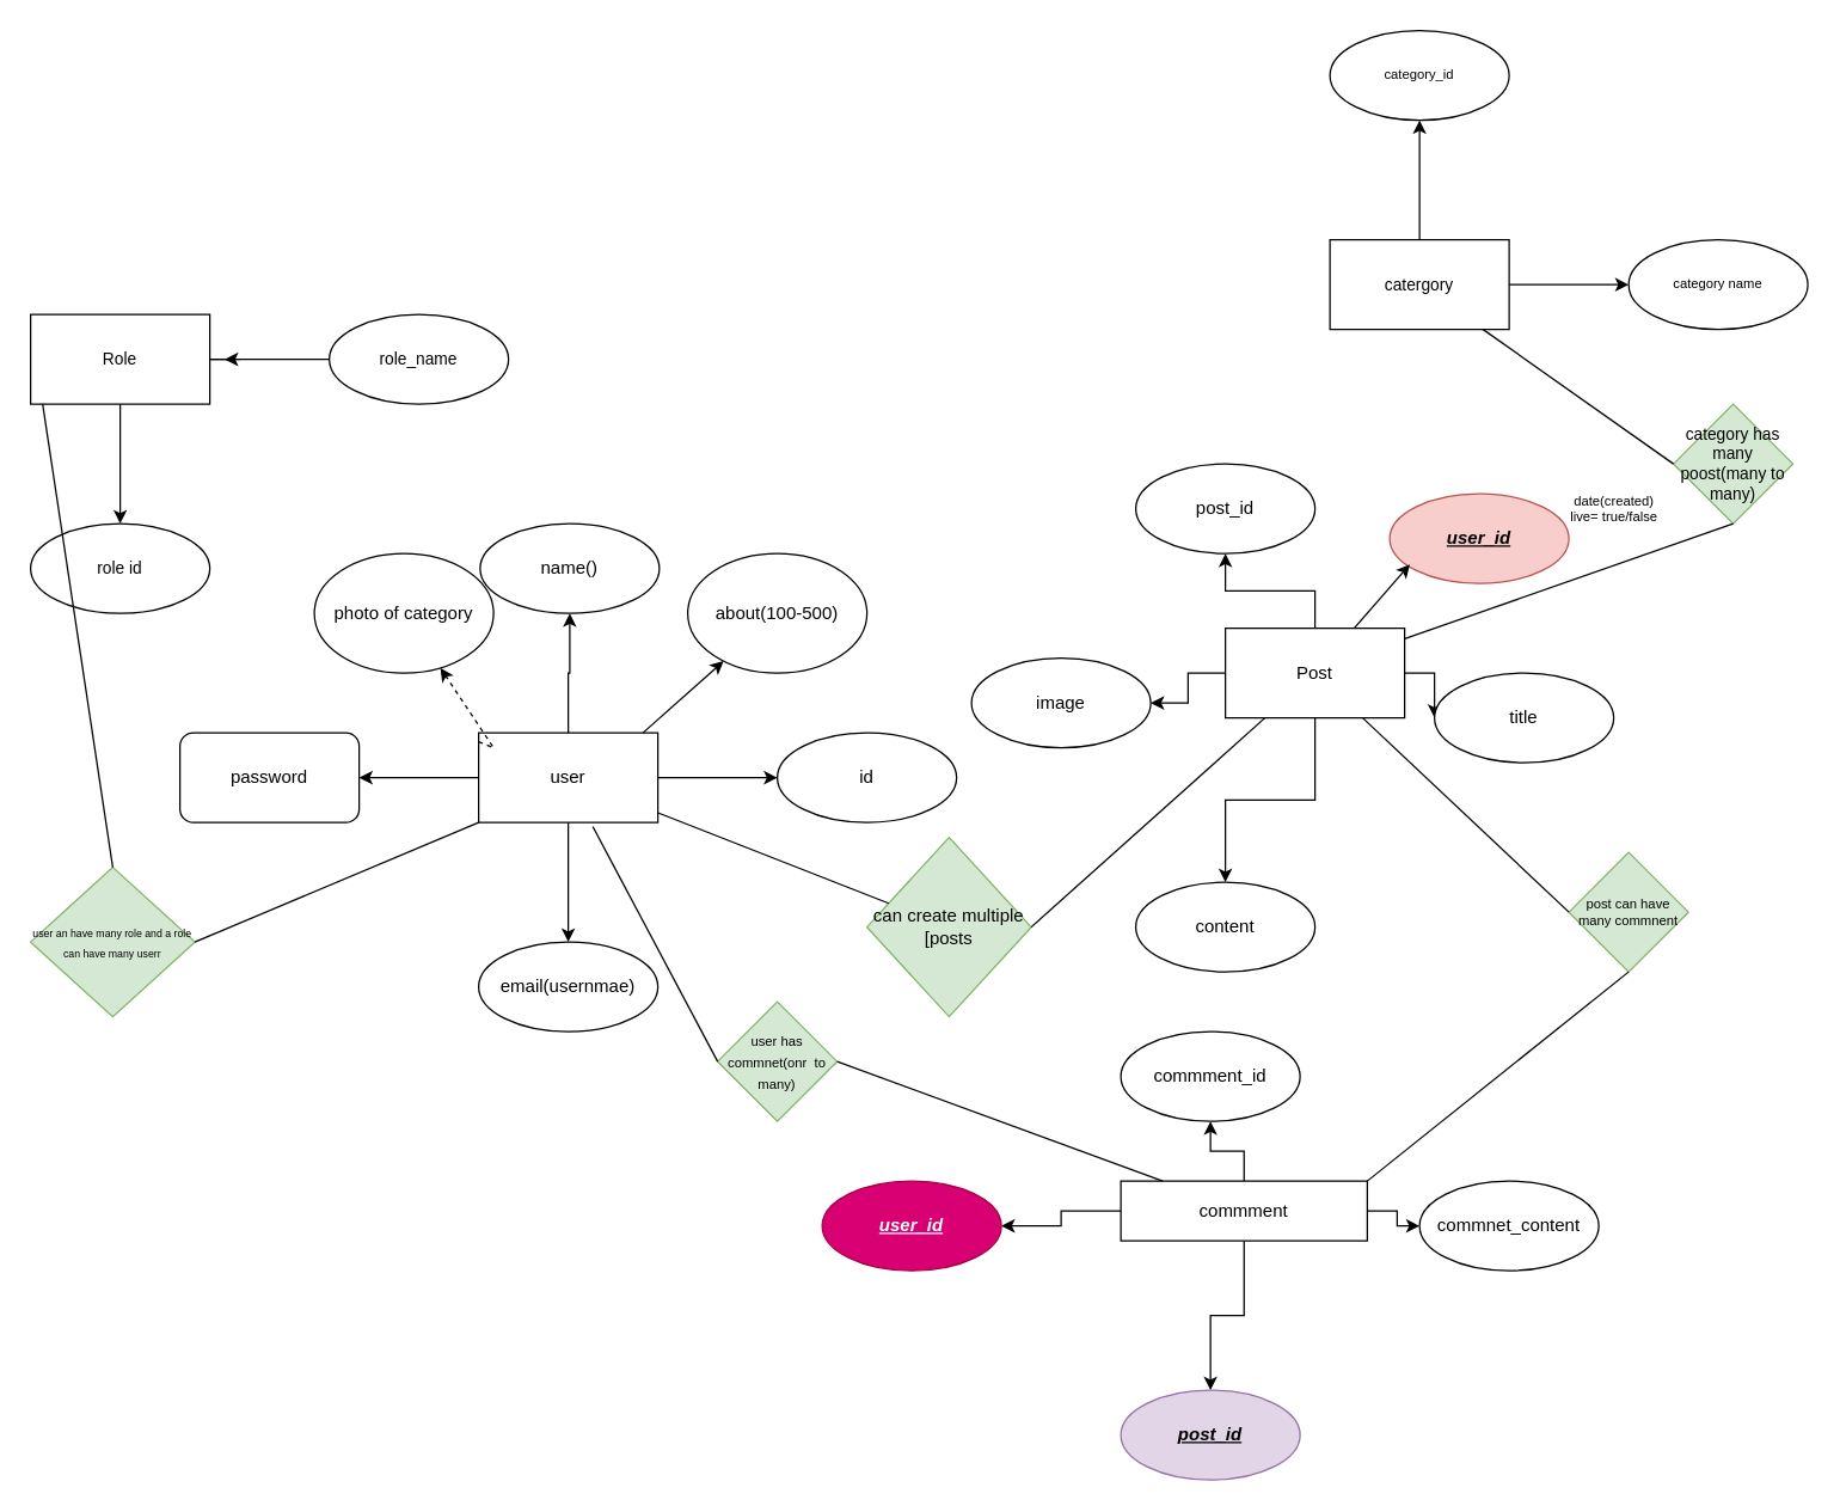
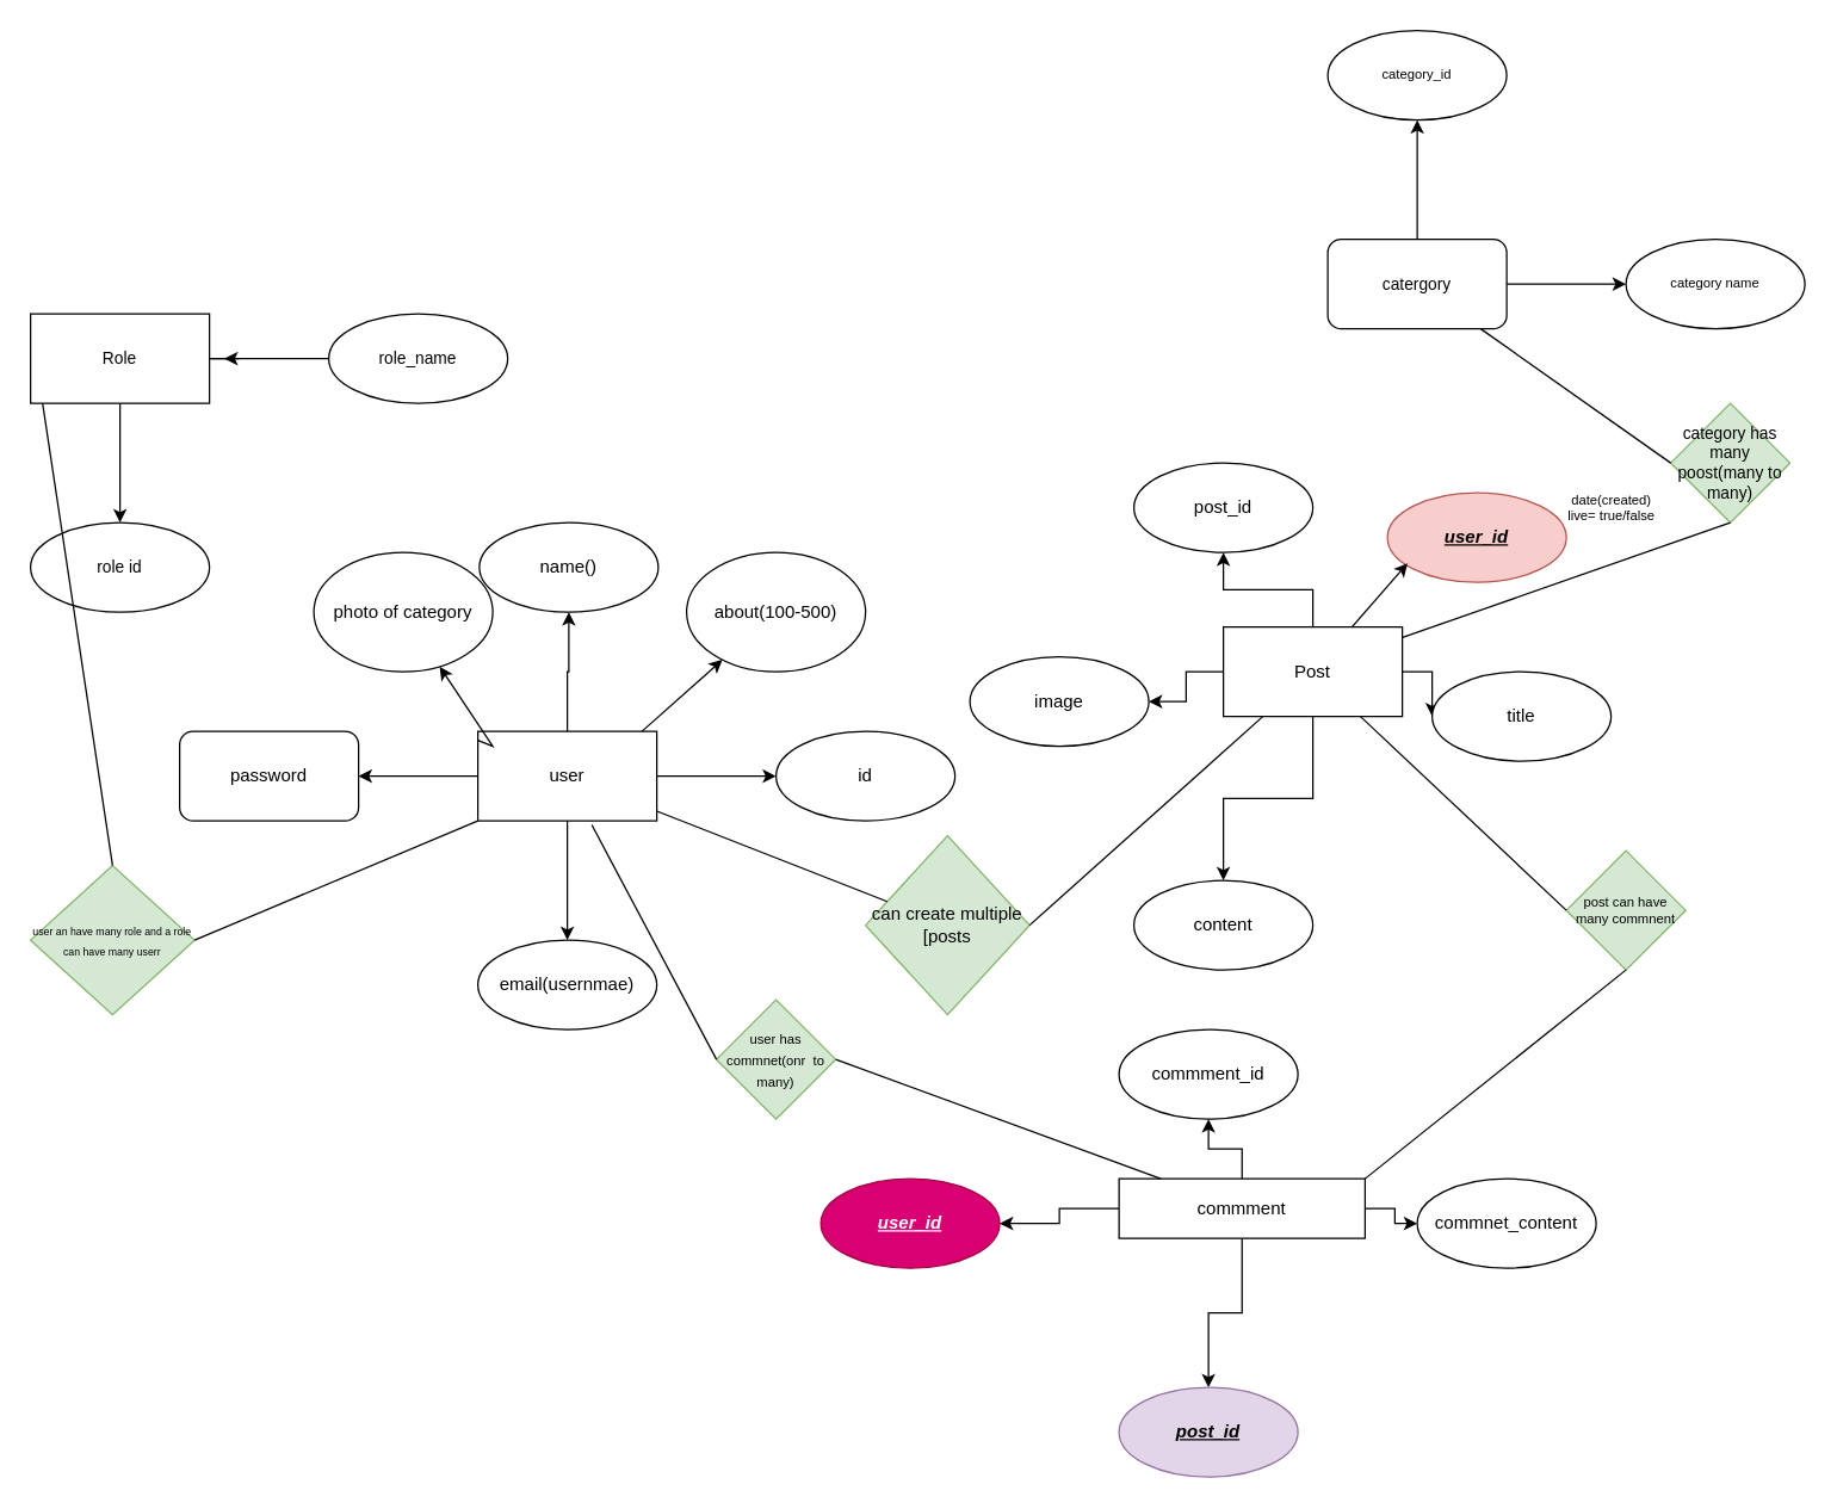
  <mxCell id="0" />
  <mxCell id="1" parent="0" />
  <mxCell id="2" value="" style="edgeStyle=orthogonalEdgeStyle;rounded=0;orthogonalLoop=1;jettySize=auto;html=1;" edge="1" parent="1" source="6" target="7"><mxGeometry relative="1" as="geometry" /></mxCell>
  <mxCell id="3" value="" style="edgeStyle=orthogonalEdgeStyle;rounded=0;orthogonalLoop=1;jettySize=auto;html=1;" edge="1" parent="1" source="6" target="8"><mxGeometry relative="1" as="geometry" /></mxCell>
  <mxCell id="4" value="" style="edgeStyle=orthogonalEdgeStyle;rounded=0;orthogonalLoop=1;jettySize=auto;html=1;" edge="1" parent="1" source="6" target="9"><mxGeometry relative="1" as="geometry" /></mxCell>
  <mxCell id="5" value="" style="edgeStyle=orthogonalEdgeStyle;rounded=0;orthogonalLoop=1;jettySize=auto;html=1;" edge="1" parent="1" source="6" target="10"><mxGeometry relative="1" as="geometry" /></mxCell>
  <mxCell id="6" value="user" style="whiteSpace=wrap;html=1;" vertex="1" parent="1"><mxGeometry x="320" y="490" width="120" height="60" as="geometry" /></mxCell>
  <mxCell id="7" value="name()" style="ellipse;whiteSpace=wrap;html=1;" vertex="1" parent="1"><mxGeometry x="321" y="350" width="120" height="60" as="geometry" /></mxCell>
  <mxCell id="8" value="id" style="ellipse;whiteSpace=wrap;html=1;" vertex="1" parent="1"><mxGeometry x="520" y="490" width="120" height="60" as="geometry" /></mxCell>
  <mxCell id="9" value="email(usernmae)" style="ellipse;whiteSpace=wrap;html=1;" vertex="1" parent="1"><mxGeometry x="320" y="630" width="120" height="60" as="geometry" /></mxCell>
  <mxCell id="10" value="password" style="whiteSpace=wrap;html=1;rounded=1;" vertex="1" parent="1"><mxGeometry x="120" y="490" width="120" height="60" as="geometry" /></mxCell>
  <mxCell id="11" value="" style="endArrow=classic;html=1;rounded=0;" edge="1" parent="1" source="6" target="12"><mxGeometry width="50" height="50" relative="1" as="geometry"><mxPoint x="400" y="460" as="sourcePoint" /><mxPoint x="450" y="410" as="targetPoint" /><Array as="points"><mxPoint x="430" y="490" /></Array></mxGeometry></mxCell>
  <mxCell id="12" value="about(100-500)" style="ellipse;whiteSpace=wrap;html=1;" vertex="1" parent="1"><mxGeometry x="460" y="370" width="120" height="80" as="geometry" /></mxCell>
- <mxCell id="13" value="" style="endArrow=classic;html=1;rounded=0;dashed=1;" edge="1" parent="1" source="6" target="14"><mxGeometry width="50" height="50" relative="1" as="geometry"><mxPoint x="400" y="460" as="sourcePoint" /><mxPoint x="270" y="410" as="targetPoint" /><Array as="points"><mxPoint x="330" y="500" /></Array></mxGeometry></mxCell>
+ <mxCell id="13" value="" style="endArrow=classic;html=1;rounded=0;" edge="1" parent="1" source="6" target="14"><mxGeometry width="50" height="50" relative="1" as="geometry"><mxPoint x="400" y="460" as="sourcePoint" /><mxPoint x="270" y="410" as="targetPoint" /><Array as="points"><mxPoint x="330" y="500" /></Array></mxGeometry></mxCell>
  <mxCell id="14" value="photo of category" style="ellipse;whiteSpace=wrap;html=1;" vertex="1" parent="1"><mxGeometry x="210" y="370" width="120" height="80" as="geometry" /></mxCell>
  <mxCell id="15" value="" style="edgeStyle=orthogonalEdgeStyle;rounded=0;orthogonalLoop=1;jettySize=auto;html=1;" edge="1" parent="1" source="19" target="20"><mxGeometry relative="1" as="geometry" /></mxCell>
  <mxCell id="16" value="" style="edgeStyle=orthogonalEdgeStyle;rounded=0;orthogonalLoop=1;jettySize=auto;html=1;" edge="1" parent="1" source="19" target="21"><mxGeometry relative="1" as="geometry" /></mxCell>
  <mxCell id="17" value="" style="edgeStyle=orthogonalEdgeStyle;rounded=0;orthogonalLoop=1;jettySize=auto;html=1;" edge="1" parent="1" source="19" target="22"><mxGeometry relative="1" as="geometry" /></mxCell>
  <mxCell id="18" value="" style="edgeStyle=orthogonalEdgeStyle;rounded=0;orthogonalLoop=1;jettySize=auto;html=1;" edge="1" parent="1" source="19" target="23"><mxGeometry relative="1" as="geometry" /></mxCell>
  <mxCell id="19" value="Post" style="whiteSpace=wrap;html=1;" vertex="1" parent="1"><mxGeometry x="820" y="420" width="120" height="60" as="geometry" /></mxCell>
  <mxCell id="20" value="post_id" style="ellipse;whiteSpace=wrap;html=1;" vertex="1" parent="1"><mxGeometry x="760" y="310" width="120" height="60" as="geometry" /></mxCell>
  <mxCell id="21" value="title" style="ellipse;whiteSpace=wrap;html=1;" vertex="1" parent="1"><mxGeometry x="960" y="450" width="120" height="60" as="geometry" /></mxCell>
  <mxCell id="22" value="content" style="ellipse;whiteSpace=wrap;html=1;" vertex="1" parent="1"><mxGeometry x="760" y="590" width="120" height="60" as="geometry" /></mxCell>
  <mxCell id="23" value="image" style="ellipse;whiteSpace=wrap;html=1;" vertex="1" parent="1"><mxGeometry x="650" y="440" width="120" height="60" as="geometry" /></mxCell>
  <mxCell id="24" value="&lt;b&gt;&lt;i&gt;&lt;u&gt;user_id&lt;/u&gt;&lt;/i&gt;&lt;/b&gt;" style="ellipse;whiteSpace=wrap;html=1;fillColor=#f8cecc;strokeColor=#b85450;" vertex="1" parent="1"><mxGeometry x="930" y="330" width="120" height="60" as="geometry" /></mxCell>
  <mxCell id="25" value="" style="endArrow=classic;html=1;rounded=0;entryX=0.113;entryY=0.787;entryDx=0;entryDy=0;entryPerimeter=0;" edge="1" parent="1" source="19" target="24"><mxGeometry width="50" height="50" relative="1" as="geometry"><mxPoint x="830" y="490" as="sourcePoint" /><mxPoint x="880" y="440" as="targetPoint" /></mxGeometry></mxCell>
  <mxCell id="26" value="can create multiple [posts" style="rhombus;whiteSpace=wrap;html=1;fillColor=#d5e8d4;strokeColor=#82b366;" vertex="1" parent="1"><mxGeometry x="580" y="560" width="110" height="120" as="geometry" /></mxCell>
  <mxCell id="27" value="" style="endArrow=none;html=1;rounded=0;" edge="1" parent="1" source="6" target="26"><mxGeometry width="50" height="50" relative="1" as="geometry"><mxPoint x="510" y="520" as="sourcePoint" /><mxPoint x="560" y="470" as="targetPoint" /></mxGeometry></mxCell>
  <mxCell id="28" value="" style="endArrow=none;html=1;rounded=0;exitX=1;exitY=0.5;exitDx=0;exitDy=0;" edge="1" parent="1" source="26" target="19"><mxGeometry width="50" height="50" relative="1" as="geometry"><mxPoint x="510" y="520" as="sourcePoint" /><mxPoint x="560" y="470" as="targetPoint" /></mxGeometry></mxCell>
  <mxCell id="29" value="" style="edgeStyle=orthogonalEdgeStyle;rounded=0;orthogonalLoop=1;jettySize=auto;html=1;" edge="1" parent="1" source="33" target="34"><mxGeometry relative="1" as="geometry" /></mxCell>
  <mxCell id="30" value="" style="edgeStyle=orthogonalEdgeStyle;rounded=0;orthogonalLoop=1;jettySize=auto;html=1;" edge="1" parent="1" source="33" target="35"><mxGeometry relative="1" as="geometry" /></mxCell>
  <mxCell id="31" value="" style="edgeStyle=orthogonalEdgeStyle;rounded=0;orthogonalLoop=1;jettySize=auto;html=1;" edge="1" parent="1" source="33" target="36"><mxGeometry relative="1" as="geometry" /></mxCell>
  <mxCell id="32" value="" style="edgeStyle=orthogonalEdgeStyle;rounded=0;orthogonalLoop=1;jettySize=auto;html=1;" edge="1" parent="1" source="33" target="37"><mxGeometry relative="1" as="geometry" /></mxCell>
  <mxCell id="33" value="commment" style="whiteSpace=wrap;html=1;" vertex="1" parent="1"><mxGeometry x="750" y="790" width="165" height="40" as="geometry" /></mxCell>
  <mxCell id="34" value="commment_id" style="ellipse;whiteSpace=wrap;html=1;" vertex="1" parent="1"><mxGeometry x="750" y="690" width="120" height="60" as="geometry" /></mxCell>
  <mxCell id="35" value="commnet_content" style="ellipse;whiteSpace=wrap;html=1;" vertex="1" parent="1"><mxGeometry x="950" y="790" width="120" height="60" as="geometry" /></mxCell>
  <mxCell id="36" value="&lt;b&gt;&lt;i&gt;&lt;u&gt;post_id&lt;/u&gt;&lt;/i&gt;&lt;/b&gt;" style="ellipse;whiteSpace=wrap;html=1;fillColor=#e1d5e7;strokeColor=#9673a6;" vertex="1" parent="1"><mxGeometry x="750" y="930" width="120" height="60" as="geometry" /></mxCell>
  <mxCell id="37" value="&lt;b&gt;&lt;u&gt;&lt;i&gt;user_id&lt;/i&gt;&lt;/u&gt;&lt;/b&gt;" style="ellipse;whiteSpace=wrap;html=1;fillColor=#d80073;strokeColor=#A50040;fontColor=#ffffff;" vertex="1" parent="1"><mxGeometry x="550" y="790" width="120" height="60" as="geometry" /></mxCell>
  <mxCell id="38" value="&lt;font style=&quot;font-size: 9px&quot;&gt;user has commnet(onr&amp;nbsp; to many)&lt;/font&gt;" style="rhombus;whiteSpace=wrap;html=1;fillColor=#d5e8d4;strokeColor=#82b366;" vertex="1" parent="1"><mxGeometry x="480" y="670" width="80" height="80" as="geometry" /></mxCell>
  <mxCell id="39" value="" style="endArrow=none;html=1;rounded=0;exitX=1;exitY=0.5;exitDx=0;exitDy=0;" edge="1" parent="1" source="38" target="33"><mxGeometry width="50" height="50" relative="1" as="geometry"><mxPoint x="500" y="770" as="sourcePoint" /><mxPoint x="550" y="720" as="targetPoint" /></mxGeometry></mxCell>
  <mxCell id="40" value="" style="endArrow=none;html=1;rounded=0;entryX=0.637;entryY=1.046;entryDx=0;entryDy=0;entryPerimeter=0;exitX=0;exitY=0.5;exitDx=0;exitDy=0;" edge="1" parent="1" source="38" target="6"><mxGeometry width="50" height="50" relative="1" as="geometry"><mxPoint x="500" y="770" as="sourcePoint" /><mxPoint x="550" y="720" as="targetPoint" /></mxGeometry></mxCell>
  <mxCell id="41" value="post can have many commnent" style="rhombus;whiteSpace=wrap;html=1;fontSize=9;fillColor=#d5e8d4;strokeColor=#82b366;" vertex="1" parent="1"><mxGeometry x="1050" y="570" width="80" height="80" as="geometry" /></mxCell>
  <mxCell id="42" value="" style="endArrow=none;html=1;rounded=0;fontSize=9;exitX=0;exitY=0.5;exitDx=0;exitDy=0;" edge="1" parent="1" source="41" target="19"><mxGeometry width="50" height="50" relative="1" as="geometry"><mxPoint x="1060" y="650" as="sourcePoint" /><mxPoint x="1110" y="600" as="targetPoint" /></mxGeometry></mxCell>
  <mxCell id="43" value="" style="endArrow=none;html=1;rounded=0;fontSize=9;entryX=0.5;entryY=1;entryDx=0;entryDy=0;exitX=1;exitY=0;exitDx=0;exitDy=0;" edge="1" parent="1" source="33" target="41"><mxGeometry width="50" height="50" relative="1" as="geometry"><mxPoint x="1060" y="650" as="sourcePoint" /><mxPoint x="1110" y="600" as="targetPoint" /></mxGeometry></mxCell>
  <mxCell id="44" value="date(created)&lt;br&gt;live= true/false" style="text;html=1;align=center;verticalAlign=middle;resizable=0;points=[];autosize=1;strokeColor=none;fillColor=none;fontSize=9;" vertex="1" parent="1"><mxGeometry x="1045" y="325" width="70" height="30" as="geometry" /></mxCell>
  <mxCell id="45" value="" style="edgeStyle=orthogonalEdgeStyle;rounded=0;orthogonalLoop=1;jettySize=auto;html=1;fontSize=11;" edge="1" parent="1" source="47" target="48"><mxGeometry relative="1" as="geometry" /></mxCell>
  <mxCell id="46" value="" style="edgeStyle=orthogonalEdgeStyle;rounded=0;orthogonalLoop=1;jettySize=auto;html=1;fontSize=11;" edge="1" parent="1" source="47" target="49"><mxGeometry relative="1" as="geometry" /></mxCell>
- <mxCell id="47" value="&lt;font style=&quot;font-size: 11px&quot;&gt;catergory&lt;/font&gt;" style="whiteSpace=wrap;html=1;fontSize=9;" vertex="1" parent="1"><mxGeometry x="890" y="160" width="120" height="60" as="geometry" /></mxCell>
+ <mxCell id="47" value="&lt;font style=&quot;font-size: 11px&quot;&gt;catergory&lt;/font&gt;" style="whiteSpace=wrap;html=1;fontSize=9;rounded=1;" vertex="1" parent="1"><mxGeometry x="890" y="160" width="120" height="60" as="geometry" /></mxCell>
  <mxCell id="48" value="category name" style="ellipse;whiteSpace=wrap;html=1;fontSize=9;" vertex="1" parent="1"><mxGeometry x="1090" y="160" width="120" height="60" as="geometry" /></mxCell>
  <mxCell id="49" value="category_id" style="ellipse;whiteSpace=wrap;html=1;fontSize=9;" vertex="1" parent="1"><mxGeometry x="890" y="20" width="120" height="60" as="geometry" /></mxCell>
  <mxCell id="50" value="category has many poost(many to many)" style="rhombus;whiteSpace=wrap;html=1;fontSize=11;fillColor=#d5e8d4;strokeColor=#82b366;" vertex="1" parent="1"><mxGeometry x="1120" y="270" width="80" height="80" as="geometry" /></mxCell>
  <mxCell id="51" value="" style="endArrow=none;html=1;rounded=0;fontSize=11;exitX=0;exitY=0.5;exitDx=0;exitDy=0;" edge="1" parent="1" source="50" target="47"><mxGeometry width="50" height="50" relative="1" as="geometry"><mxPoint x="1060" y="270" as="sourcePoint" /><mxPoint x="1110" y="220" as="targetPoint" /></mxGeometry></mxCell>
  <mxCell id="52" value="" style="endArrow=none;html=1;rounded=0;fontSize=11;entryX=0.5;entryY=1;entryDx=0;entryDy=0;exitX=0.996;exitY=0.121;exitDx=0;exitDy=0;exitPerimeter=0;" edge="1" parent="1" source="19" target="50"><mxGeometry width="50" height="50" relative="1" as="geometry"><mxPoint x="1060" y="270" as="sourcePoint" /><mxPoint x="1110" y="220" as="targetPoint" /></mxGeometry></mxCell>
  <mxCell id="53" style="edgeStyle=orthogonalEdgeStyle;rounded=0;orthogonalLoop=1;jettySize=auto;html=1;fontSize=11;" edge="1" parent="1" source="56"><mxGeometry relative="1" as="geometry"><mxPoint x="150" y="240" as="targetPoint" /></mxGeometry></mxCell>
  <mxCell id="54" value="" style="edgeStyle=orthogonalEdgeStyle;rounded=0;orthogonalLoop=1;jettySize=auto;html=1;fontSize=11;endArrow=none;" edge="1" parent="1" source="56" target="57"><mxGeometry relative="1" as="geometry" /></mxCell>
  <mxCell id="55" value="" style="edgeStyle=orthogonalEdgeStyle;rounded=0;orthogonalLoop=1;jettySize=auto;html=1;fontSize=11;" edge="1" parent="1" source="56" target="58"><mxGeometry relative="1" as="geometry" /></mxCell>
  <mxCell id="56" value="Role" style="whiteSpace=wrap;html=1;fontSize=11;" vertex="1" parent="1"><mxGeometry x="20" y="210" width="120" height="60" as="geometry" /></mxCell>
  <mxCell id="57" value="role_name" style="ellipse;whiteSpace=wrap;html=1;fontSize=11;" vertex="1" parent="1"><mxGeometry x="220" y="210" width="120" height="60" as="geometry" /></mxCell>
  <mxCell id="58" value="role id" style="ellipse;whiteSpace=wrap;html=1;fontSize=11;" vertex="1" parent="1"><mxGeometry x="20" y="350" width="120" height="60" as="geometry" /></mxCell>
  <mxCell id="59" value="&lt;font style=&quot;font-size: 7px&quot;&gt;user an have many role and a role can have many userr&lt;/font&gt;" style="rhombus;whiteSpace=wrap;html=1;fontSize=11;fillColor=#d5e8d4;strokeColor=#82b366;" vertex="1" parent="1"><mxGeometry x="20" y="580" width="110" height="100" as="geometry" /></mxCell>
  <mxCell id="60" value="" style="endArrow=none;html=1;rounded=0;fontSize=7;entryX=0;entryY=1;entryDx=0;entryDy=0;exitX=1;exitY=0.5;exitDx=0;exitDy=0;" edge="1" parent="1" source="59" target="6"><mxGeometry width="50" height="50" relative="1" as="geometry"><mxPoint x="130" y="560" as="sourcePoint" /><mxPoint x="180" y="510" as="targetPoint" /></mxGeometry></mxCell>
  <mxCell id="61" value="" style="endArrow=none;html=1;rounded=0;fontSize=7;entryX=0.067;entryY=0.996;entryDx=0;entryDy=0;entryPerimeter=0;exitX=0.5;exitY=0;exitDx=0;exitDy=0;" edge="1" parent="1" source="59" target="56"><mxGeometry width="50" height="50" relative="1" as="geometry"><mxPoint x="70" y="570" as="sourcePoint" /><mxPoint x="180" y="510" as="targetPoint" /></mxGeometry></mxCell>
